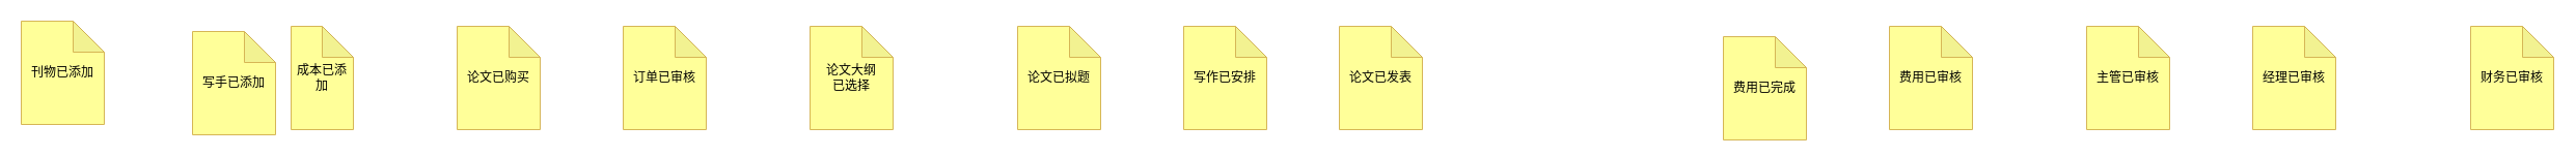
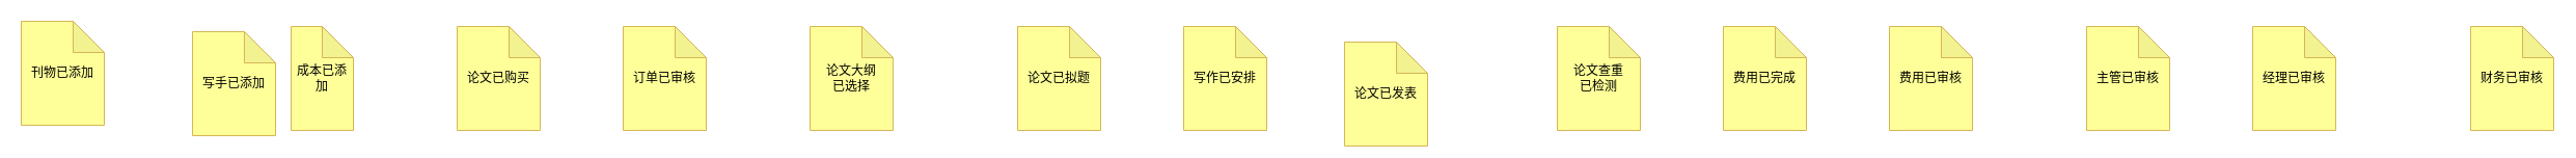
  <mxCell id="0" />
  <mxCell id="1" parent="0" />
  <mxCell id="2" value="刊物已添加" style="shape=note;whiteSpace=wrap;html=1;backgroundOutline=1;darkOpacity=0.05;strokeColor=#d6b656;fillColor=#FFFF99;" vertex="1" parent="1"><mxGeometry x="20" y="20" width="80" height="100" as="geometry" /></mxCell>
  <mxCell id="3" value="写手已添加" style="shape=note;whiteSpace=wrap;html=1;backgroundOutline=1;darkOpacity=0.05;strokeColor=#d6b656;fillColor=#FFFF99;" vertex="1" parent="1"><mxGeometry x="185" y="30" width="80" height="100" as="geometry" /></mxCell>
  <mxCell id="4" value="成本已添加" style="shape=note;whiteSpace=wrap;html=1;backgroundOutline=1;darkOpacity=0.05;strokeColor=#d6b656;fillColor=#FFFF99;" vertex="1" parent="1"><mxGeometry x="280" y="25" width="60" height="100" as="geometry" /></mxCell>
  <mxCell id="5" value="论文已购买" style="shape=note;whiteSpace=wrap;html=1;backgroundOutline=1;darkOpacity=0.05;strokeColor=#d6b656;fillColor=#FFFF99;" vertex="1" parent="1"><mxGeometry x="440" y="25" width="80" height="100" as="geometry" /></mxCell>
  <mxCell id="6" value="订单已审核" style="shape=note;whiteSpace=wrap;html=1;backgroundOutline=1;darkOpacity=0.05;strokeColor=#d6b656;fillColor=#FFFF99;" vertex="1" parent="1"><mxGeometry x="600" y="25" width="80" height="100" as="geometry" /></mxCell>
  <mxCell id="7" value="论文大纲&lt;br&gt;已选择" style="shape=note;whiteSpace=wrap;html=1;backgroundOutline=1;darkOpacity=0.05;strokeColor=#d6b656;fillColor=#FFFF99;" vertex="1" parent="1"><mxGeometry x="780" y="25" width="80" height="100" as="geometry" /></mxCell>
  <mxCell id="8" value="论文已拟题" style="shape=note;whiteSpace=wrap;html=1;backgroundOutline=1;darkOpacity=0.05;strokeColor=#d6b656;fillColor=#FFFF99;" vertex="1" parent="1"><mxGeometry x="980" y="25" width="80" height="100" as="geometry" /></mxCell>
  <mxCell id="9" value="写作已安排" style="shape=note;whiteSpace=wrap;html=1;backgroundOutline=1;darkOpacity=0.05;strokeColor=#d6b656;fillColor=#FFFF99;" vertex="1" parent="1"><mxGeometry x="1140" y="25" width="80" height="100" as="geometry" /></mxCell>
- <mxCell id="10" value="论文已发表" style="shape=note;whiteSpace=wrap;html=1;backgroundOutline=1;darkOpacity=0.05;strokeColor=#d6b656;fillColor=#FFFF99;" vertex="1" parent="1"><mxGeometry x="1290" y="25" width="80" height="100" as="geometry" /></mxCell>
- <mxCell id="12" value="费用已完成" style="shape=note;whiteSpace=wrap;html=1;backgroundOutline=1;darkOpacity=0.05;strokeColor=#d6b656;fillColor=#FFFF99;" vertex="1" parent="1"><mxGeometry x="1660" y="35" width="80" height="100" as="geometry" /></mxCell>
+ <mxCell id="10" value="论文已发表" style="shape=note;whiteSpace=wrap;html=1;backgroundOutline=1;darkOpacity=0.05;strokeColor=#d6b656;fillColor=#FFFF99;" vertex="1" parent="1"><mxGeometry x="1295" y="40" width="80" height="100" as="geometry" /></mxCell>
+ <mxCell id="11" value="论文查重&lt;br&gt;已检测" style="shape=note;whiteSpace=wrap;html=1;backgroundOutline=1;darkOpacity=0.05;strokeColor=#d6b656;fillColor=#FFFF99;" vertex="1" parent="1"><mxGeometry x="1500" y="25" width="80" height="100" as="geometry" /></mxCell>
+ <mxCell id="12" value="费用已完成" style="shape=note;whiteSpace=wrap;html=1;backgroundOutline=1;darkOpacity=0.05;strokeColor=#d6b656;fillColor=#FFFF99;" vertex="1" parent="1"><mxGeometry x="1660" y="25" width="80" height="100" as="geometry" /></mxCell>
  <mxCell id="13" value="费用已审核" style="shape=note;whiteSpace=wrap;html=1;backgroundOutline=1;darkOpacity=0.05;strokeColor=#d6b656;fillColor=#FFFF99;" vertex="1" parent="1"><mxGeometry x="1820" y="25" width="80" height="100" as="geometry" /></mxCell>
  <mxCell id="14" value="主管已审核" style="shape=note;whiteSpace=wrap;html=1;backgroundOutline=1;darkOpacity=0.05;strokeColor=#d6b656;fillColor=#FFFF99;" vertex="1" parent="1"><mxGeometry x="2010" y="25" width="80" height="100" as="geometry" /></mxCell>
  <mxCell id="15" value="经理已审核" style="shape=note;whiteSpace=wrap;html=1;backgroundOutline=1;darkOpacity=0.05;strokeColor=#d6b656;fillColor=#FFFF99;" vertex="1" parent="1"><mxGeometry x="2170" y="25" width="80" height="100" as="geometry" /></mxCell>
  <mxCell id="16" value="财务已审核" style="shape=note;whiteSpace=wrap;html=1;backgroundOutline=1;darkOpacity=0.05;strokeColor=#d6b656;fillColor=#FFFF99;" vertex="1" parent="1"><mxGeometry x="2380" y="25" width="80" height="100" as="geometry" /></mxCell>
